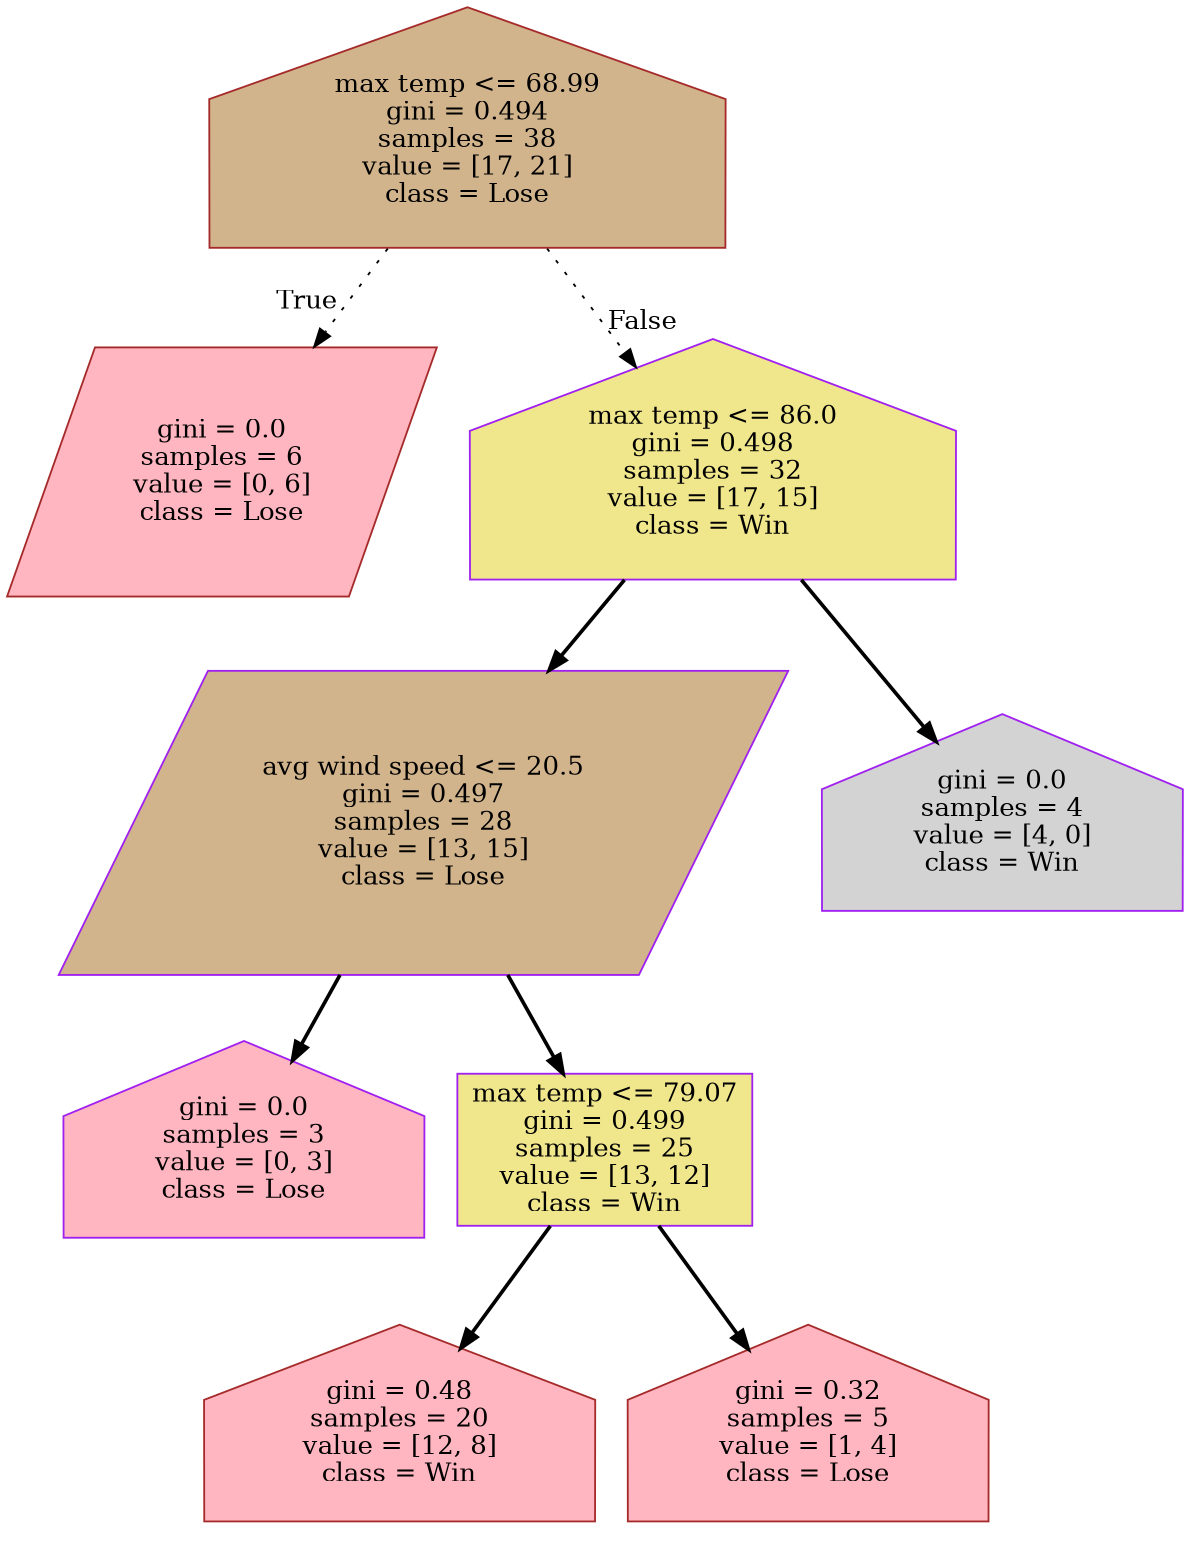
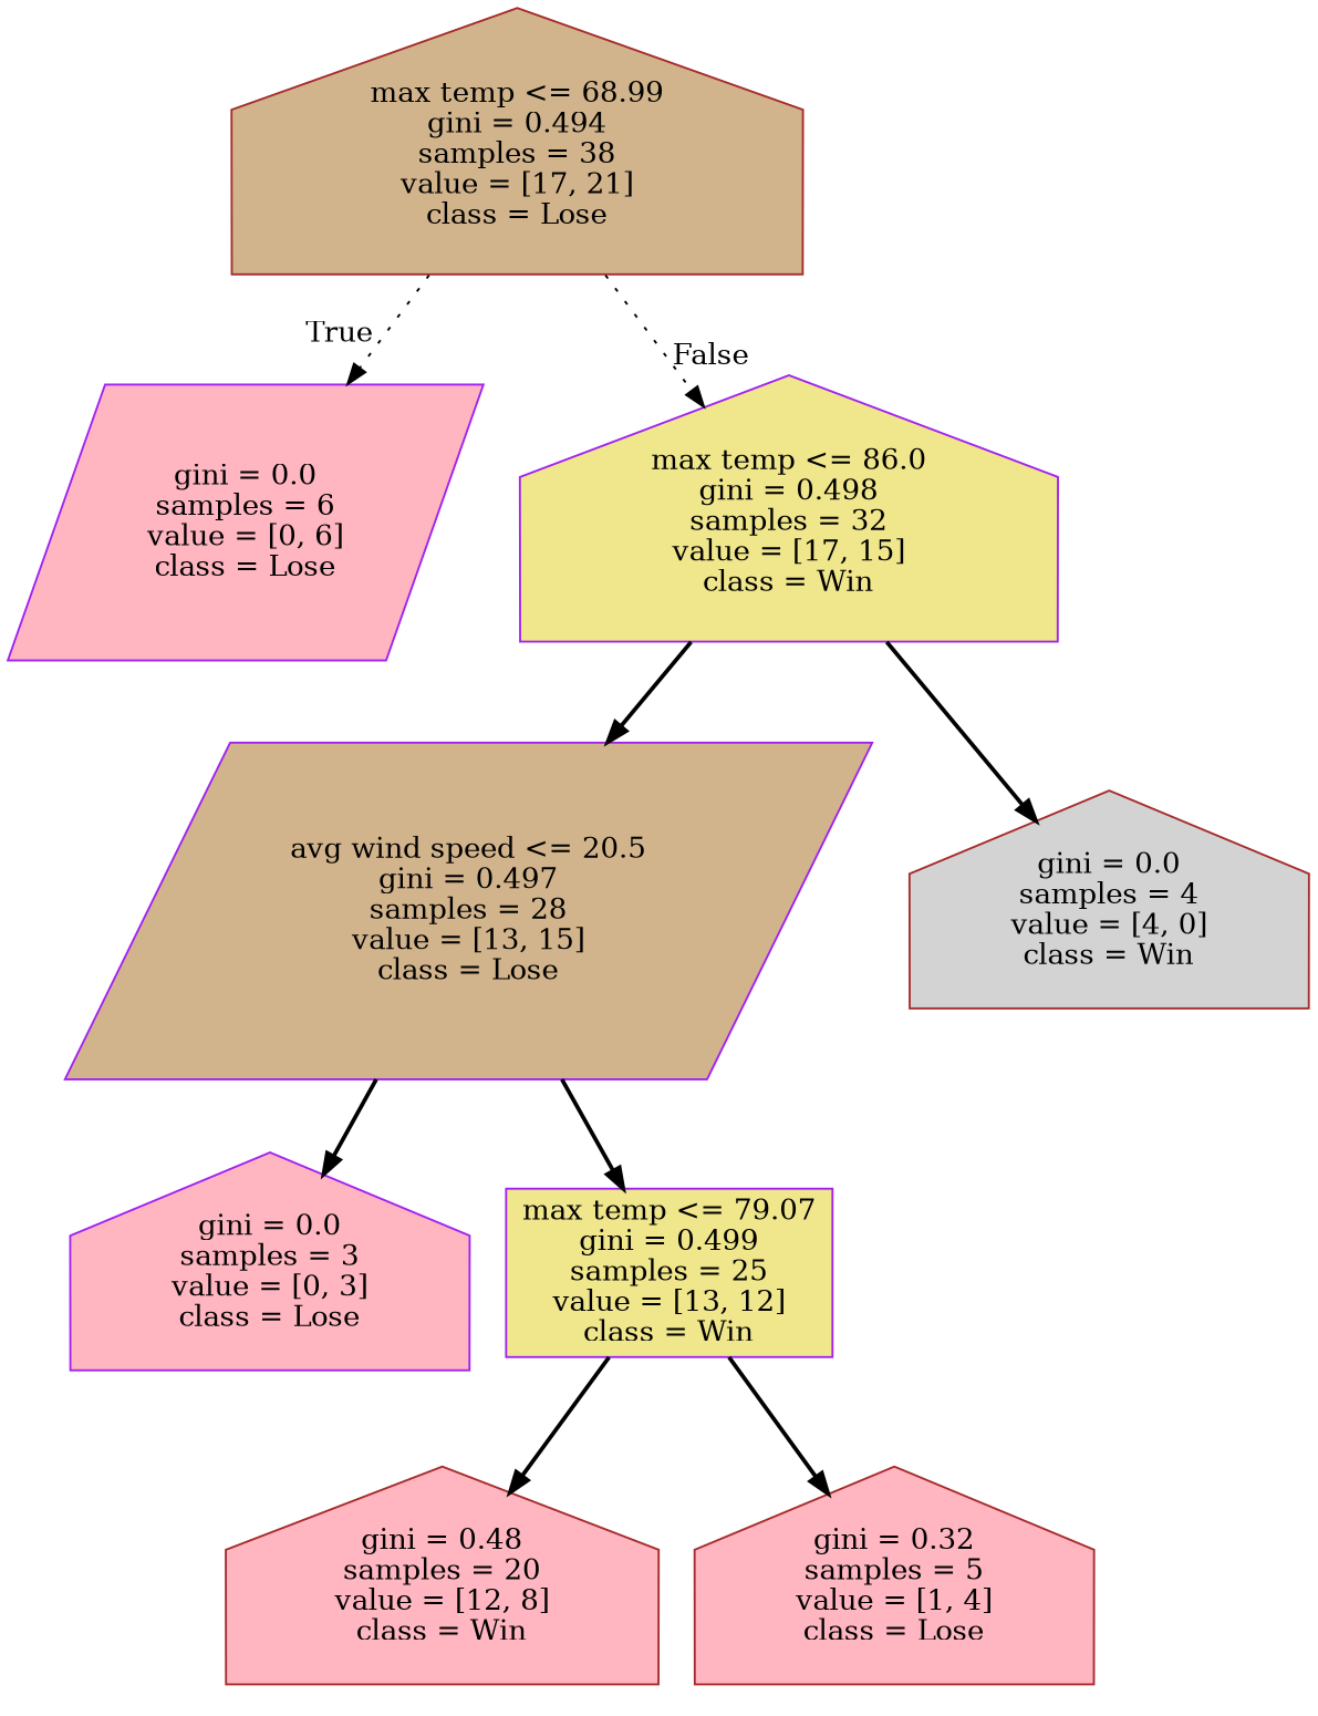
  digraph {
    node [color=purple fillcolor=lightpink shape=house style=filled]
    edge [style=bold]
    n1 [color=brown fillcolor=tan label="max temp <= 68.99\ngini = 0.494\nsamples = 38\nvalue = [17, 21]\nclass = Lose"]
-   n2 [color=brown label="gini = 0.0\nsamples = 6\nvalue = [0, 6]\nclass = Lose" shape=parallelogram]
+   n2 [label="gini = 0.0\nsamples = 6\nvalue = [0, 6]\nclass = Lose" shape=parallelogram]
    n3 [fillcolor=khaki label="max temp <= 86.0\ngini = 0.498\nsamples = 32\nvalue = [17, 15]\nclass = Win"]
    n4 [fillcolor=tan label="avg wind speed <= 20.5\ngini = 0.497\nsamples = 28\nvalue = [13, 15]\nclass = Lose" shape=parallelogram]
-   n5 [fillcolor=lightgrey label="gini = 0.0\nsamples = 4\nvalue = [4, 0]\nclass = Win"]
+   n5 [color=brown fillcolor=lightgrey label="gini = 0.0\nsamples = 4\nvalue = [4, 0]\nclass = Win"]
    n6 [label="gini = 0.0\nsamples = 3\nvalue = [0, 3]\nclass = Lose"]
    n7 [fillcolor=khaki label="max temp <= 79.07\ngini = 0.499\nsamples = 25\nvalue = [13, 12]\nclass = Win" shape=box]
    n8 [color=brown label="gini = 0.48\nsamples = 20\nvalue = [12, 8]\nclass = Win"]
    n9 [color=brown label="gini = 0.32\nsamples = 5\nvalue = [1, 4]\nclass = Lose"]
    n1 -> n2 [headlabel=True labelangle=45 labeldistance=2.5 style=dotted]
    n1 -> n3 [headlabel=False labelangle=-45 labeldistance=2.5 style=dotted]
    n3 -> n4
    n3 -> n5
    n4 -> n6
    n4 -> n7
    n7 -> n8
    n7 -> n9
  }
